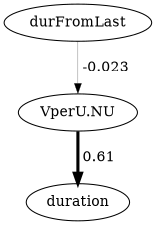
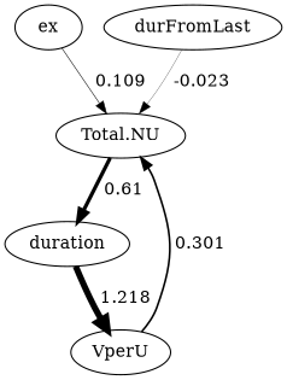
  digraph {
    edge [dir=forward]
-   "Total.NU" [label="VperU.NU"]
+   ex
+   "Total.NU"
    duration
+   VperU
    durFromLast
+   ex -> "Total.NU" [label=" 0.109 " style="setlinewidth(0.5)"]
    "Total.NU" -> duration [label=" 0.61 " style="setlinewidth(3)"]
+   duration -> VperU [label=" 1.218 " style="setlinewidth(5)"]
+   VperU -> "Total.NU" [label=" 0.301 " style="setlinewidth(1.5)"]
    durFromLast -> "Total.NU" [label=" -0.023 " style="setlinewidth(0.23)"]
  }
